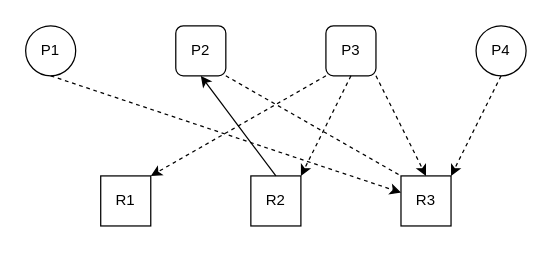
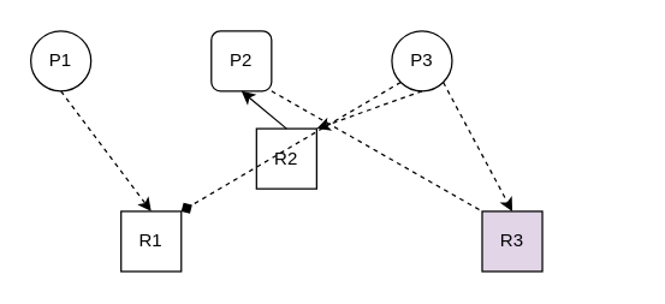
  <mxCell id="0" />
  <mxCell id="1" parent="0" />
  <mxCell id="2" value="P1" style="ellipse;whiteSpace=wrap;html=1;aspect=fixed;" vertex="1" parent="1"><mxGeometry x="20" y="20" width="40" height="40" as="geometry" /></mxCell>
  <mxCell id="3" value="P2" style="whiteSpace=wrap;html=1;aspect=fixed;rounded=1;" vertex="1" parent="1"><mxGeometry x="140" y="20" width="40" height="40" as="geometry" /></mxCell>
- <mxCell id="4" value="P3" style="whiteSpace=wrap;html=1;aspect=fixed;rounded=1;" vertex="1" parent="1"><mxGeometry x="260" y="20" width="40" height="40" as="geometry" /></mxCell>
- <mxCell id="5" value="P4" style="ellipse;whiteSpace=wrap;html=1;aspect=fixed;" vertex="1" parent="1"><mxGeometry x="380" y="20" width="40" height="40" as="geometry" /></mxCell>
+ <mxCell id="4" value="P3" style="ellipse;whiteSpace=wrap;html=1;aspect=fixed;" vertex="1" parent="1"><mxGeometry x="260" y="20" width="40" height="40" as="geometry" /></mxCell>
  <mxCell id="6" value="R1" style="whiteSpace=wrap;html=1;aspect=fixed;" vertex="1" parent="1"><mxGeometry x="80" y="140" width="40" height="40" as="geometry" /></mxCell>
- <mxCell id="7" value="R2" style="whiteSpace=wrap;html=1;aspect=fixed;" vertex="1" parent="1"><mxGeometry x="200" y="140" width="40" height="40" as="geometry" /></mxCell>
- <mxCell id="8" value="R3" style="whiteSpace=wrap;html=1;aspect=fixed;" vertex="1" parent="1"><mxGeometry x="320" y="140" width="40" height="40" as="geometry" /></mxCell>
+ <mxCell id="7" value="R2" style="whiteSpace=wrap;html=1;aspect=fixed;" vertex="1" parent="1"><mxGeometry x="170" y="85" width="40" height="40" as="geometry" /></mxCell>
+ <mxCell id="8" value="R3" style="whiteSpace=wrap;html=1;aspect=fixed;fillColor=#e1d5e7;" vertex="1" parent="1"><mxGeometry x="320" y="140" width="40" height="40" as="geometry" /></mxCell>
  <mxCell id="9" value="" style="endArrow=classic;html=1;rounded=0;exitX=0.5;exitY=0;exitDx=0;exitDy=0;entryX=0.5;entryY=1;entryDx=0;entryDy=0;" edge="1" parent="1" source="7" target="3"><mxGeometry width="50" height="50" relative="1" as="geometry"><mxPoint x="300" y="300" as="sourcePoint" /><mxPoint x="350" y="250" as="targetPoint" /></mxGeometry></mxCell>
- <mxCell id="10" value="" style="endArrow=classic;html=1;rounded=0;exitX=0.5;exitY=1;exitDx=0;exitDy=0;dashed=1;" edge="1" parent="1" source="2" target="8"><mxGeometry width="50" height="50" relative="1" as="geometry"><mxPoint x="170" y="370" as="sourcePoint" /><mxPoint x="100" y="140" as="targetPoint" /></mxGeometry></mxCell>
- <mxCell id="11" value="" style="endArrow=classic;html=1;rounded=0;dashed=1;exitX=0;exitY=1;exitDx=0;exitDy=0;entryX=1;entryY=0;entryDx=0;entryDy=0;" edge="1" parent="1" source="4" target="6"><mxGeometry width="50" height="50" relative="1" as="geometry"><mxPoint x="250" y="340" as="sourcePoint" /><mxPoint x="300" y="290" as="targetPoint" /></mxGeometry></mxCell>
+ <mxCell id="10" value="" style="endArrow=classic;html=1;rounded=0;exitX=0.5;exitY=1;exitDx=0;exitDy=0;entryX=0.5;entryY=0;entryDx=0;entryDy=0;dashed=1;" edge="1" parent="1" source="2" target="6"><mxGeometry width="50" height="50" relative="1" as="geometry"><mxPoint x="170" y="370" as="sourcePoint" /><mxPoint x="100" y="140" as="targetPoint" /></mxGeometry></mxCell>
+ <mxCell id="11" value="" style="endArrow=diamond;html=1;rounded=0;dashed=1;exitX=0;exitY=1;exitDx=0;exitDy=0;entryX=1;entryY=0;entryDx=0;entryDy=0;" edge="1" parent="1" source="4" target="6"><mxGeometry width="50" height="50" relative="1" as="geometry"><mxPoint x="250" y="340" as="sourcePoint" /><mxPoint x="300" y="290" as="targetPoint" /></mxGeometry></mxCell>
  <mxCell id="12" value="" style="endArrow=none;html=1;rounded=0;dashed=1;exitX=1;exitY=1;exitDx=0;exitDy=0;entryX=0;entryY=0;entryDx=0;entryDy=0;" edge="1" parent="1" source="3" target="8"><mxGeometry width="50" height="50" relative="1" as="geometry"><mxPoint x="260" y="400" as="sourcePoint" /><mxPoint x="310" y="350" as="targetPoint" /></mxGeometry></mxCell>
  <mxCell id="13" value="" style="endArrow=classic;html=1;rounded=0;dashed=1;exitX=0.5;exitY=1;exitDx=0;exitDy=0;entryX=1;entryY=0;entryDx=0;entryDy=0;" edge="1" parent="1" source="4" target="7"><mxGeometry width="50" height="50" relative="1" as="geometry"><mxPoint x="310" y="310" as="sourcePoint" /><mxPoint x="360" y="260" as="targetPoint" /></mxGeometry></mxCell>
- <mxCell id="14" value="" style="endArrow=classic;html=1;rounded=0;dashed=1;exitX=0.5;exitY=1;exitDx=0;exitDy=0;entryX=1;entryY=0;entryDx=0;entryDy=0;" edge="1" parent="1" source="5" target="8"><mxGeometry width="50" height="50" relative="1" as="geometry"><mxPoint x="410" y="220" as="sourcePoint" /><mxPoint x="460" y="170" as="targetPoint" /></mxGeometry></mxCell>
  <mxCell id="15" value="" style="endArrow=classic;html=1;rounded=0;dashed=1;exitX=1;exitY=1;exitDx=0;exitDy=0;entryX=0.5;entryY=0;entryDx=0;entryDy=0;" edge="1" parent="1" source="4" target="8"><mxGeometry width="50" height="50" relative="1" as="geometry"><mxPoint x="410" y="230" as="sourcePoint" /><mxPoint x="460" y="180" as="targetPoint" /></mxGeometry></mxCell>
